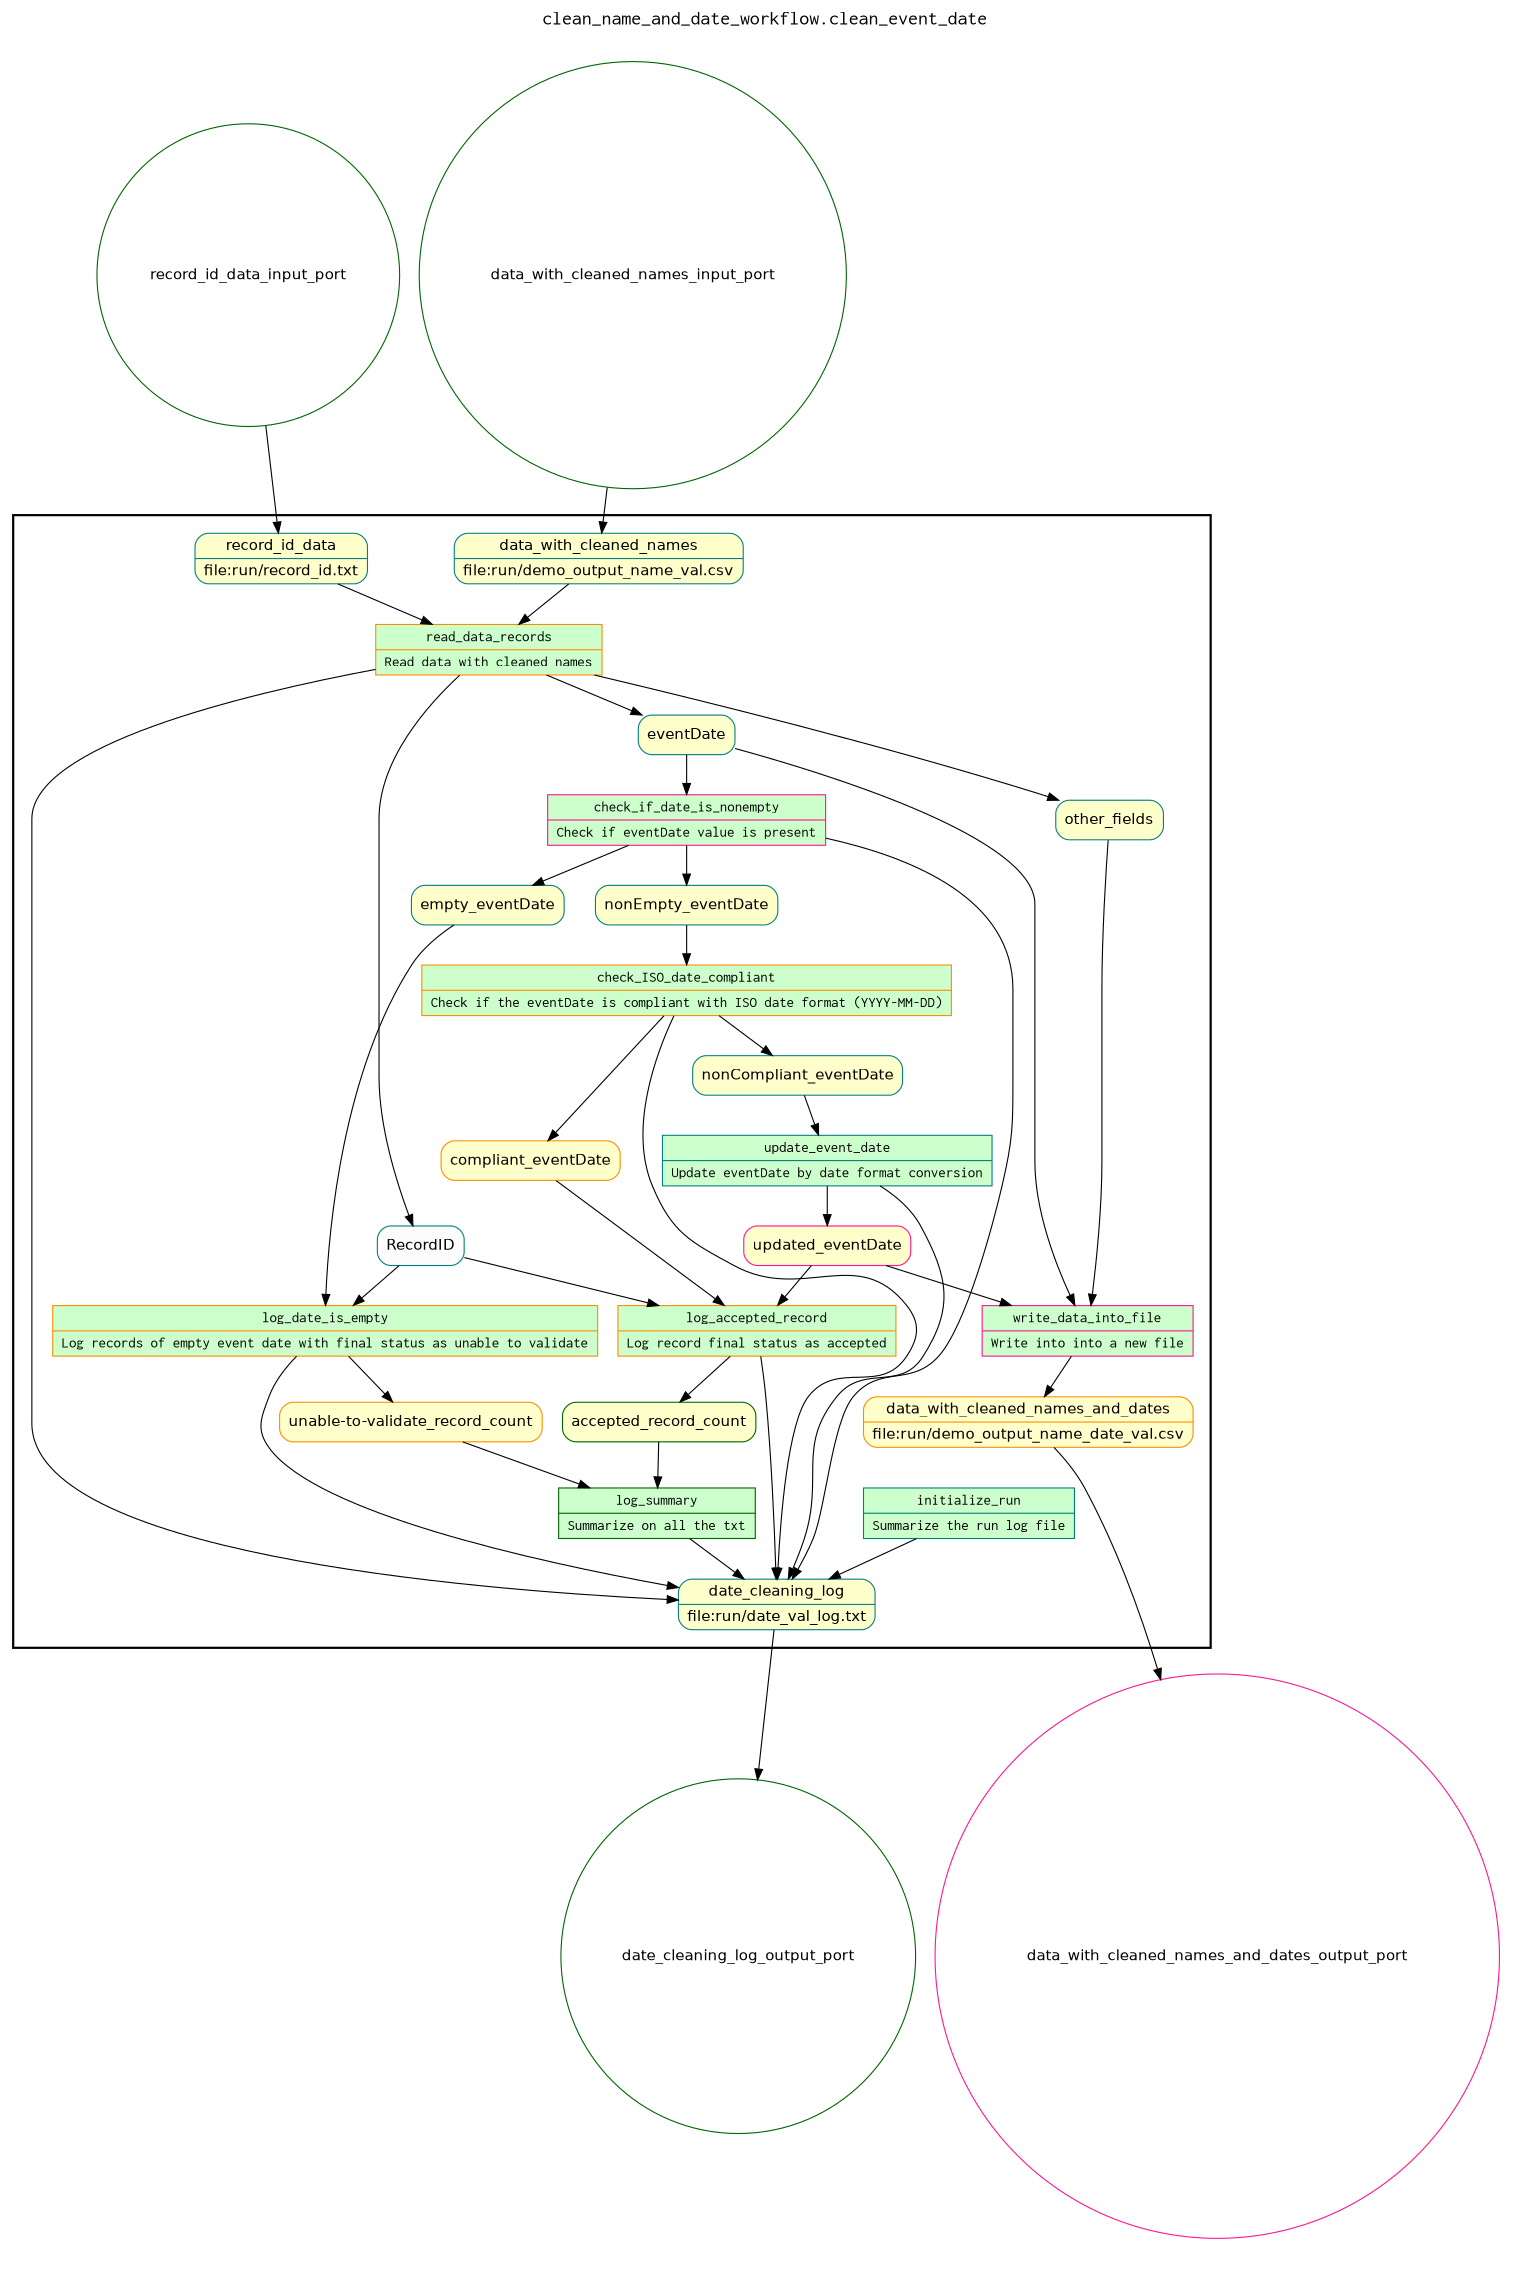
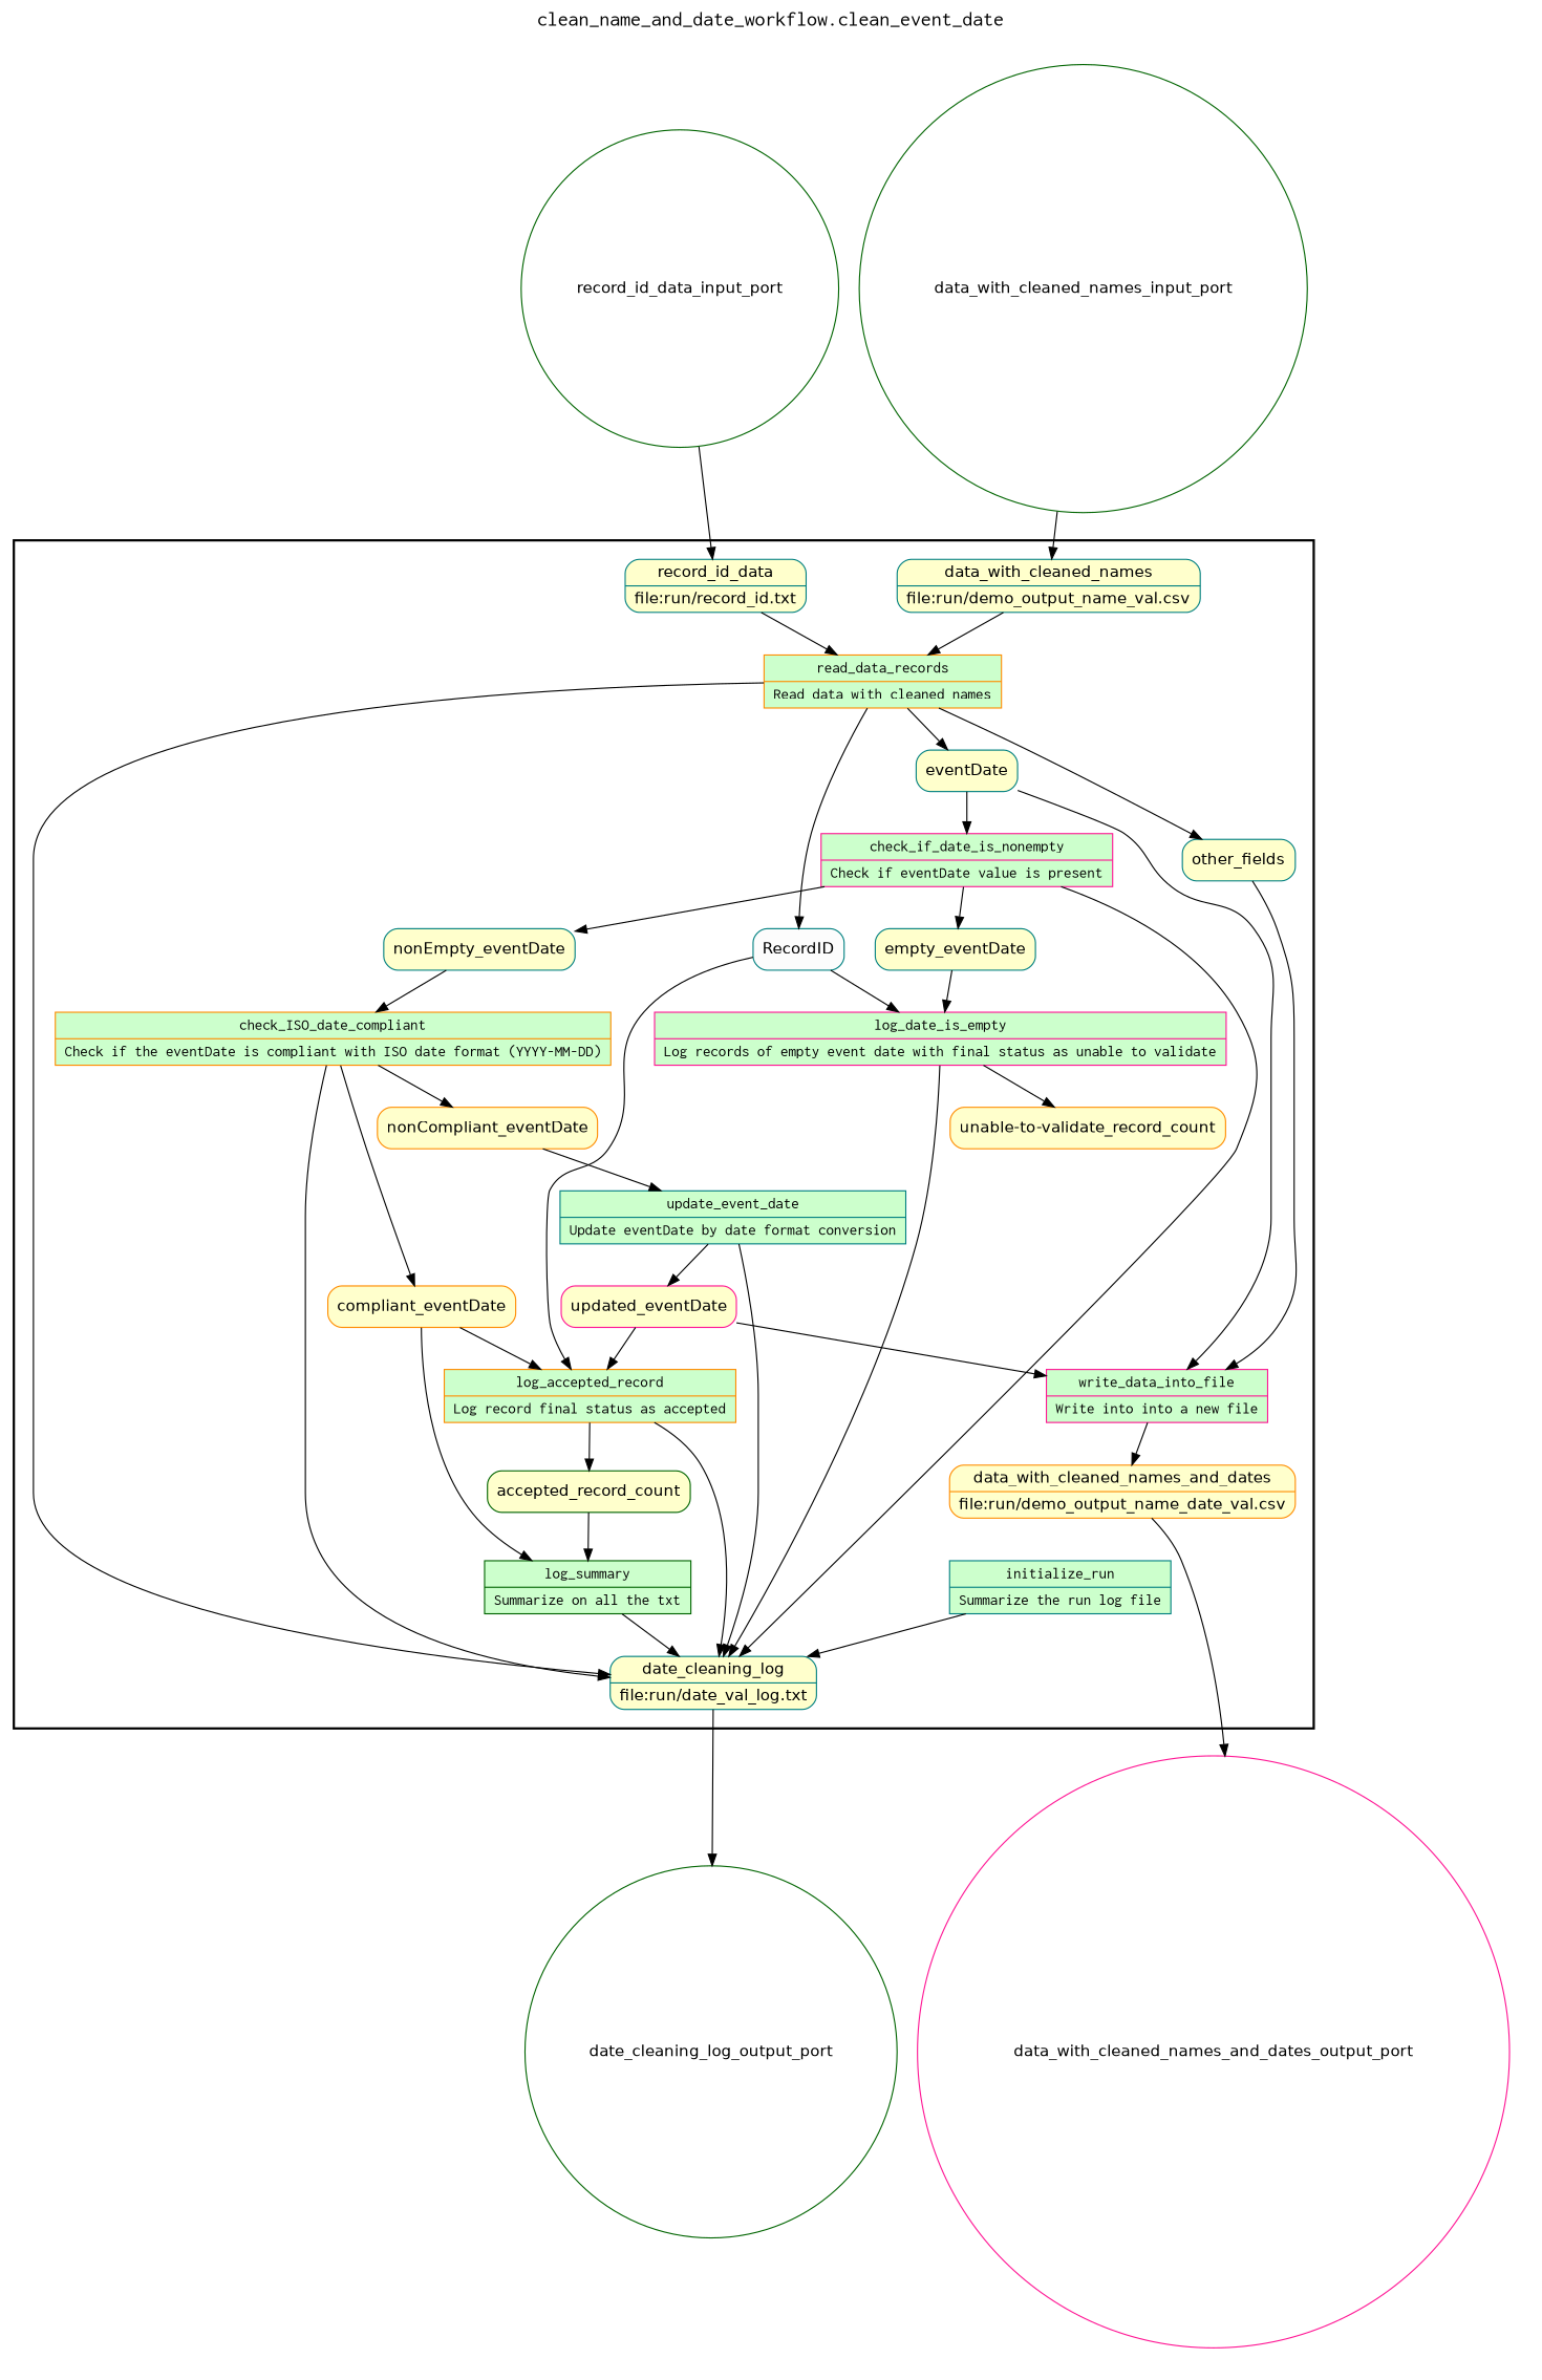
  digraph {
    fontname=Courier
    fontsize=18
    label="clean_name_and_date_workflow.clean_event_date"
    labelloc=t
    rankdir=TB
    node [color=teal fillcolor="#FFFFCC" fontname=Helvetica peripheries=1 shape=record style="rounded,filled"]
    n1 [fillcolor="#CCFFCC" fontname=Courier label="{<f0> initialize_run |<f1> Summarize the run log file}" rankdir=LR style=filled]
    n2 [label="{<f0> date_cleaning_log |<f1> file\:run/date_val_log.txt}" rankdir=LR]
    n3 [color=darkorange fillcolor="#CCFFCC" fontname=Courier label="{<f0> read_data_records |<f1> Read data with cleaned names}" rankdir=LR style=filled]
    eventDate [shape=box]
    other_fields [shape=box]
    RecordID [fillcolor="#FCFCFC" shape=box]
    n7 [color=deeppink fillcolor="#CCFFCC" fontname=Courier label="{<f0> check_if_date_is_nonempty |<f1> Check if eventDate value is present}" rankdir=LR style=filled]
    empty_eventDate [shape=box]
    nonEmpty_eventDate [shape=box]
-   n10 [color=darkorange fillcolor="#CCFFCC" fontname=Courier label="{<f0> log_date_is_empty |<f1> Log records of empty event date with final status as unable to validate}" rankdir=LR style=filled]
+   n10 [color=deeppink fillcolor="#CCFFCC" fontname=Courier label="{<f0> log_date_is_empty |<f1> Log records of empty event date with final status as unable to validate}" rankdir=LR style=filled]
    "unable-to-validate_record_count" [color=darkorange shape=box]
    n12 [color=darkorange fillcolor="#CCFFCC" fontname=Courier label="{<f0> check_ISO_date_compliant |<f1> Check if the eventDate is compliant with ISO date format (YYYY-MM-DD)}" rankdir=LR style=filled]
-   nonCompliant_eventDate [shape=box]
+   nonCompliant_eventDate [color=darkorange shape=box]
    compliant_eventDate [color=darkorange shape=box]
    n15 [fillcolor="#CCFFCC" fontname=Courier label="{<f0> update_event_date |<f1> Update eventDate by date format conversion}" rankdir=LR style=filled]
    updated_eventDate [color=deeppink shape=box]
    n17 [color=darkorange fillcolor="#CCFFCC" fontname=Courier label="{<f0> log_accepted_record |<f1> Log record final status as accepted}" rankdir=LR style=filled]
    accepted_record_count [color=darkgreen shape=box]
    n19 [color=deeppink fillcolor="#CCFFCC" fontname=Courier label="{<f0> write_data_into_file |<f1> Write into into a new file}" rankdir=LR style=filled]
    n20 [color=darkorange label="{<f0> data_with_cleaned_names_and_dates |<f1> file\:run/demo_output_name_date_val.csv}" rankdir=LR]
    n21 [color=darkgreen fillcolor="#CCFFCC" fontname=Courier label="{<f0> log_summary |<f1> Summarize on all the txt}" rankdir=LR style=filled]
    n22 [label="{<f0> data_with_cleaned_names |<f1> file\:run/demo_output_name_val.csv}" rankdir=LR]
    n23 [label="{<f0> record_id_data |<f1> file\:run/record_id.txt}" rankdir=LR]
    data_with_cleaned_names_input_port [color=darkgreen fillcolor="#FFFFFF" shape=circle width=0.2]
    record_id_data_input_port [color=darkgreen fillcolor="#FFFFFF" shape=circle width=0.2]
    data_with_cleaned_names_and_dates_output_port [color=deeppink fillcolor="#FFFFFF" shape=circle width=0.2]
    date_cleaning_log_output_port [color=darkgreen fillcolor="#FFFFFF" shape=circle width=0.2]
    subgraph cluster_1 {
      color=black
      label=""
      penwidth=2
      subgraph cluster_2 {
        color=white
        label=""
        penwidth=2
        n1
        n2
        n3
        eventDate
        other_fields
        RecordID
        n7
        empty_eventDate
        nonEmpty_eventDate
        n10
        "unable-to-validate_record_count"
        n12
        nonCompliant_eventDate
        compliant_eventDate
        n15
        updated_eventDate
        n17
        accepted_record_count
        n19
        n20
        n21
        n22
        n23
      }
    }
    subgraph cluster_3 {
      color=white
      label=""
      subgraph cluster_4 {
        color=white
        label=""
        data_with_cleaned_names_input_port
        record_id_data_input_port
      }
    }
    subgraph cluster_5 {
      color=white
      label=""
      subgraph cluster_6 {
        color=white
        label=""
        data_with_cleaned_names_and_dates_output_port
        date_cleaning_log_output_port
      }
    }
    n1 -> n2
    n2 -> date_cleaning_log_output_port
    n3 -> n2
    n3 -> eventDate
    n3 -> other_fields
    n3 -> RecordID
    eventDate -> n7
    eventDate -> n19
    other_fields -> n19
    RecordID -> n10
    RecordID -> n17
    n7 -> n2
    n7 -> empty_eventDate
    n7 -> nonEmpty_eventDate
    empty_eventDate -> n10
    nonEmpty_eventDate -> n12
    n10 -> n2
    n10 -> "unable-to-validate_record_count"
-   "unable-to-validate_record_count" -> n21
+   compliant_eventDate -> n21
    n12 -> n2
    n12 -> nonCompliant_eventDate
    n12 -> compliant_eventDate
    nonCompliant_eventDate -> n15
    compliant_eventDate -> n17
    n15 -> n2
    n15 -> updated_eventDate
    updated_eventDate -> n17
    updated_eventDate -> n19
    n17 -> n2
    n17 -> accepted_record_count
    accepted_record_count -> n21
    n19 -> n20
    n20 -> data_with_cleaned_names_and_dates_output_port
    n21 -> n2
    n22 -> n3
    n23 -> n3
    data_with_cleaned_names_input_port -> n22
    record_id_data_input_port -> n23
  }
